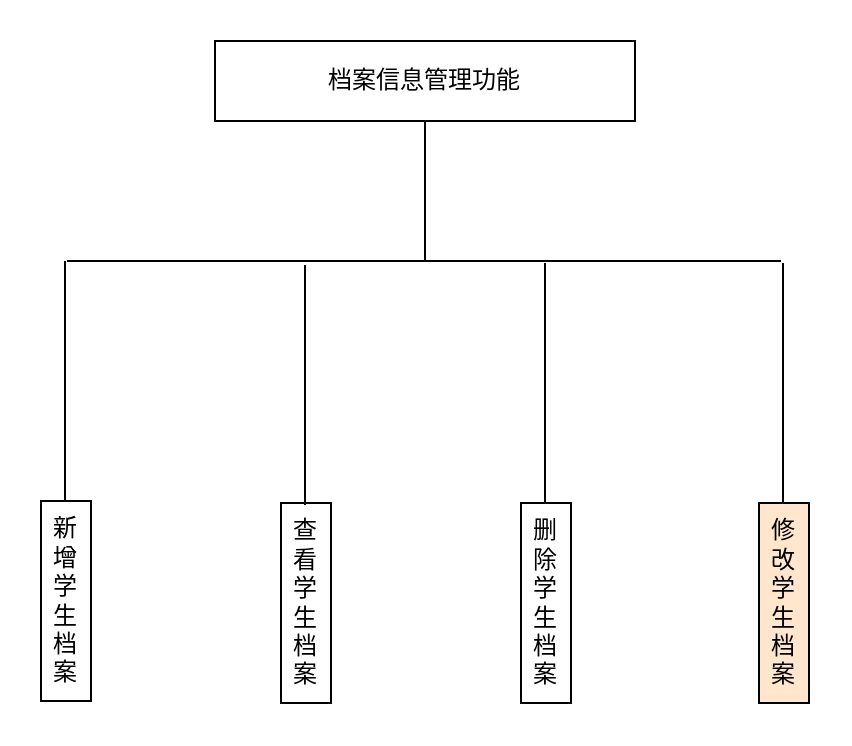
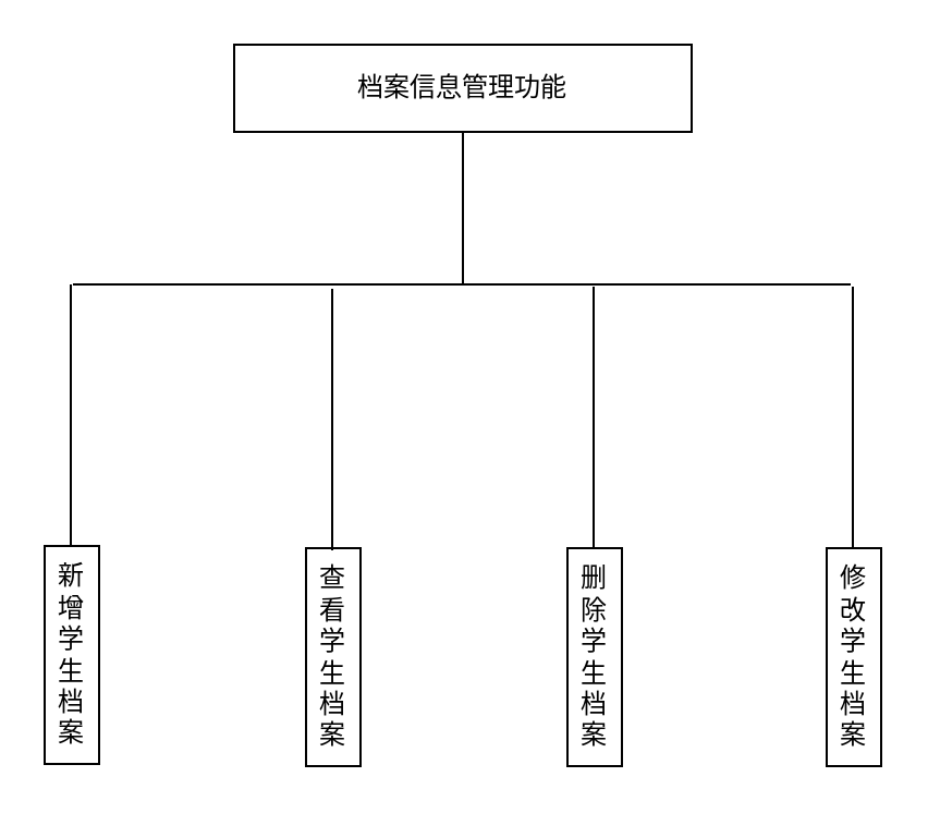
  <mxCell id="0" />
  <mxCell id="1" parent="0" />
  <mxCell id="2" value="&lt;font face=&quot;宋体&quot;&gt;档案信息管理功能&lt;/font&gt;" style="rounded=0;whiteSpace=wrap;html=1;" vertex="1" parent="1"><mxGeometry x="107" y="20" width="210" height="40" as="geometry" /></mxCell>
  <mxCell id="3" value="" style="endArrow=none;html=1;rounded=0;entryX=0.5;entryY=1;entryDx=0;entryDy=0;" edge="1" parent="1" target="2"><mxGeometry width="50" height="50" relative="1" as="geometry"><mxPoint x="212" y="130" as="sourcePoint" /><mxPoint x="72" y="300" as="targetPoint" /></mxGeometry></mxCell>
  <mxCell id="4" value="&lt;font face=&quot;宋体&quot;&gt;查看学生档案&lt;/font&gt;" style="rounded=0;whiteSpace=wrap;html=1;" vertex="1" parent="1"><mxGeometry x="140" y="251" width="25" height="100" as="geometry" /></mxCell>
  <mxCell id="5" value="" style="endArrow=none;html=1;rounded=0;" edge="1" parent="1"><mxGeometry width="50" height="50" relative="1" as="geometry"><mxPoint x="33" y="130" as="sourcePoint" /><mxPoint x="390" y="130" as="targetPoint" /></mxGeometry></mxCell>
  <mxCell id="6" value="&lt;font face=&quot;宋体&quot;&gt;新增学生档案&lt;/font&gt;" style="rounded=0;whiteSpace=wrap;html=1;" vertex="1" parent="1"><mxGeometry x="20" y="250" width="25" height="100" as="geometry" /></mxCell>
  <mxCell id="7" value="" style="endArrow=none;html=1;rounded=0;" edge="1" parent="1"><mxGeometry width="50" height="50" relative="1" as="geometry"><mxPoint x="32" y="250" as="sourcePoint" /><mxPoint x="32" y="130" as="targetPoint" /></mxGeometry></mxCell>
  <mxCell id="8" value="&lt;font face=&quot;宋体&quot;&gt;删除学生档案&lt;/font&gt;" style="rounded=0;whiteSpace=wrap;html=1;" vertex="1" parent="1"><mxGeometry x="260" y="251" width="25" height="100" as="geometry" /></mxCell>
  <mxCell id="9" value="" style="endArrow=none;html=1;rounded=0;" edge="1" parent="1"><mxGeometry width="50" height="50" relative="1" as="geometry"><mxPoint x="272" y="251" as="sourcePoint" /><mxPoint x="272" y="131" as="targetPoint" /></mxGeometry></mxCell>
- <mxCell id="10" value="&lt;font face=&quot;宋体&quot;&gt;修改学生档案&lt;/font&gt;" style="rounded=0;whiteSpace=wrap;html=1;fillColor=#ffe6cc;" vertex="1" parent="1"><mxGeometry x="379" y="251" width="25" height="100" as="geometry" /></mxCell>
+ <mxCell id="10" value="&lt;font face=&quot;宋体&quot;&gt;修改学生档案&lt;/font&gt;" style="rounded=0;whiteSpace=wrap;html=1;" vertex="1" parent="1"><mxGeometry x="379" y="251" width="25" height="100" as="geometry" /></mxCell>
  <mxCell id="11" value="" style="endArrow=none;html=1;rounded=0;" edge="1" parent="1"><mxGeometry width="50" height="50" relative="1" as="geometry"><mxPoint x="391" y="251" as="sourcePoint" /><mxPoint x="391" y="131" as="targetPoint" /></mxGeometry></mxCell>
  <mxCell id="12" value="" style="endArrow=none;html=1;rounded=0;" edge="1" parent="1"><mxGeometry width="50" height="50" relative="1" as="geometry"><mxPoint x="152" y="252" as="sourcePoint" /><mxPoint x="152" y="132" as="targetPoint" /></mxGeometry></mxCell>
